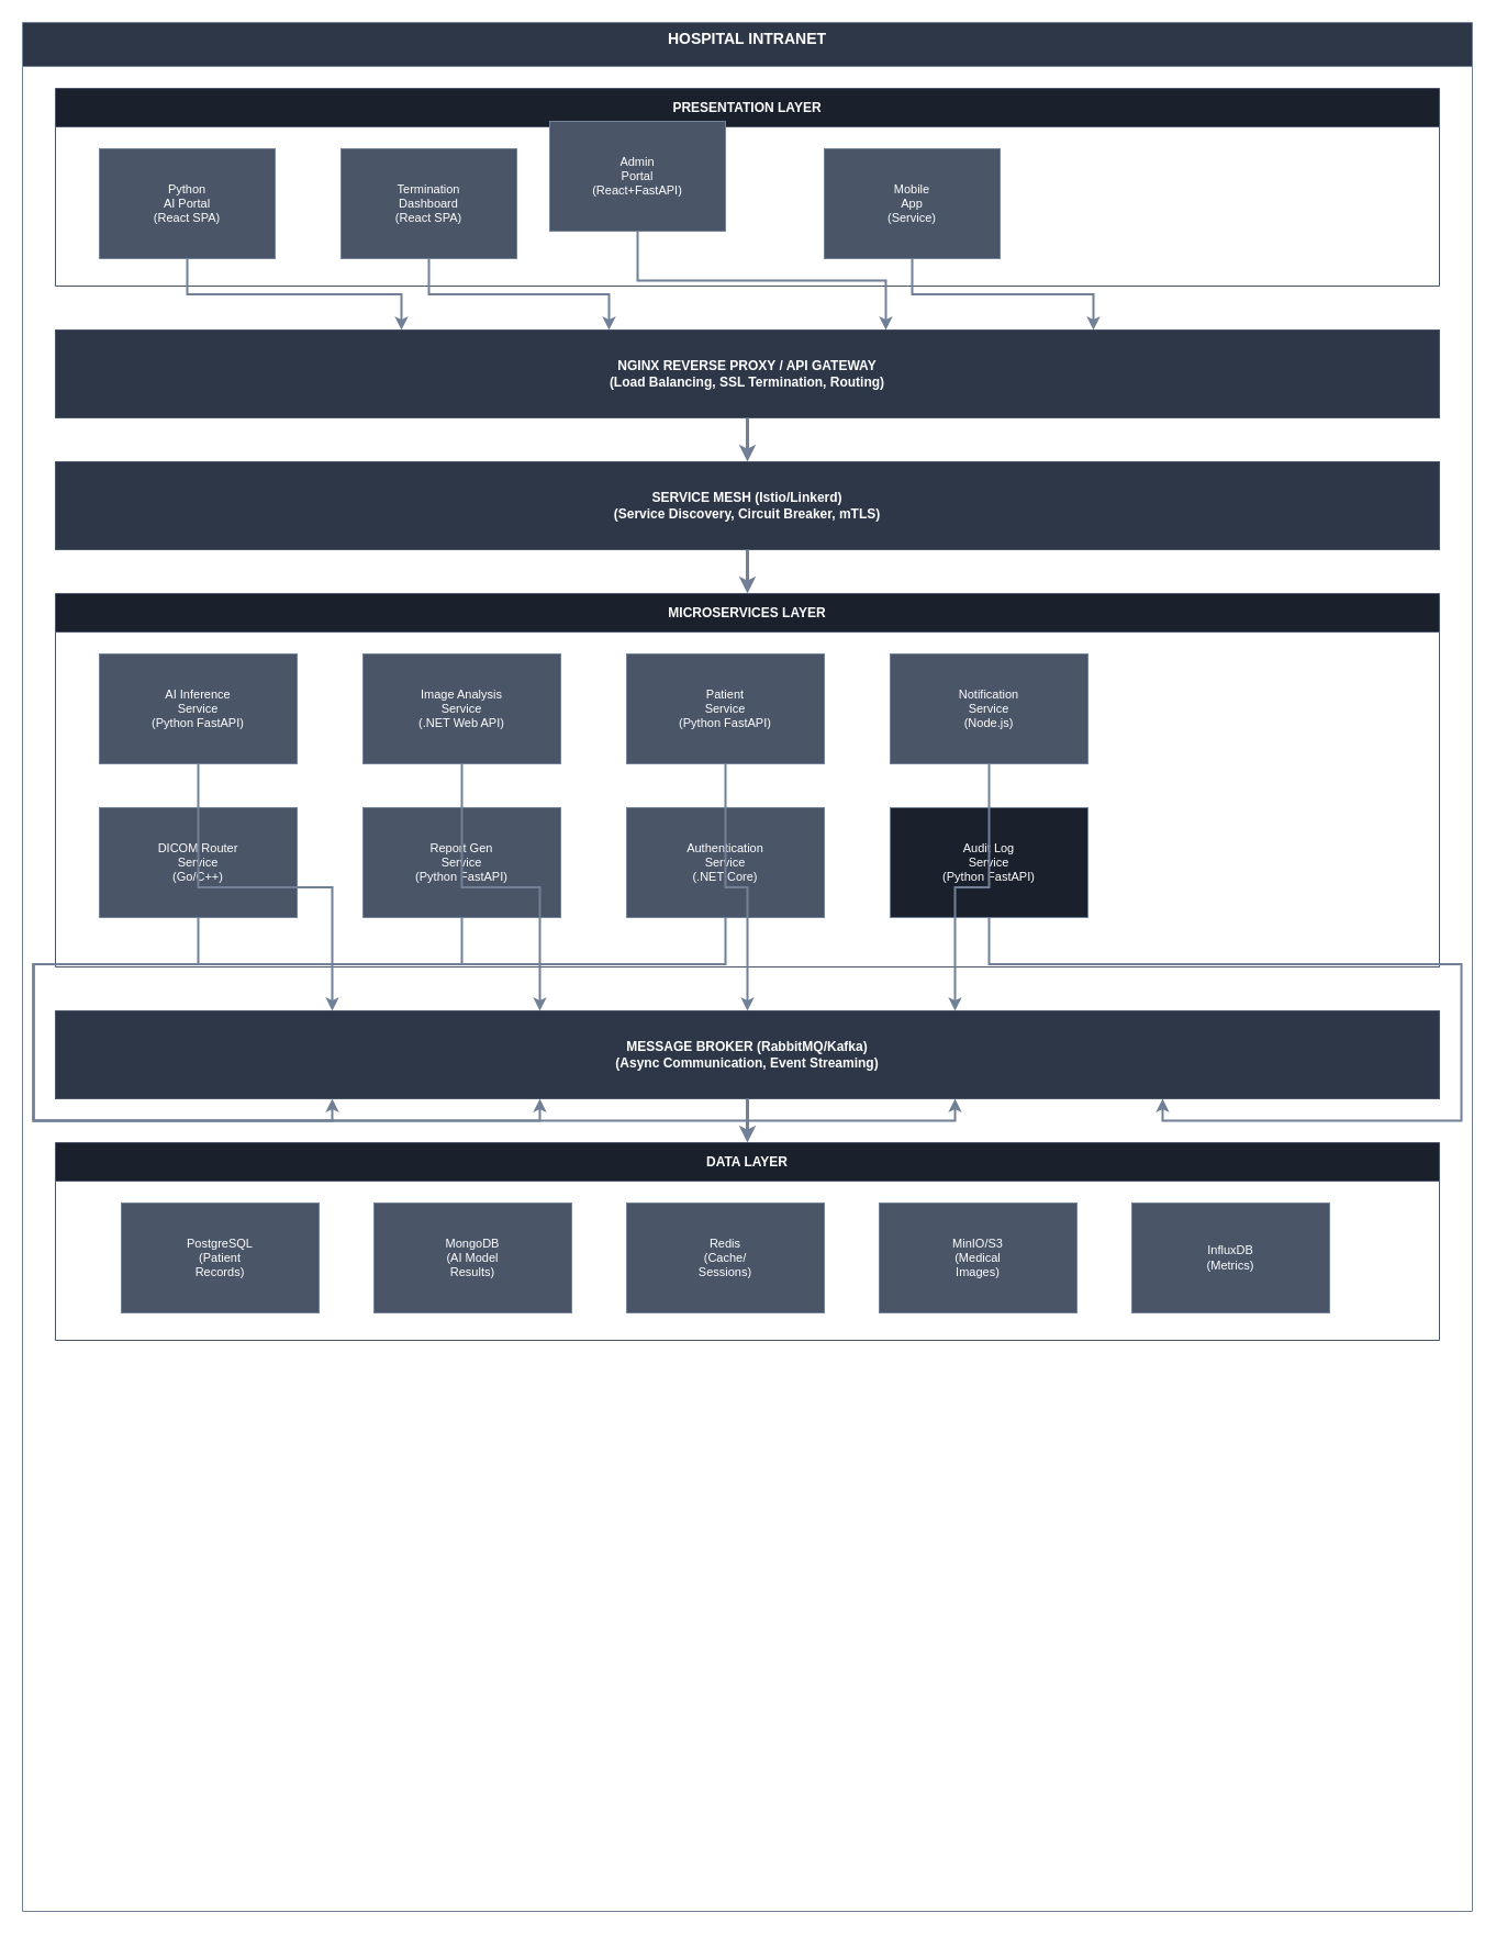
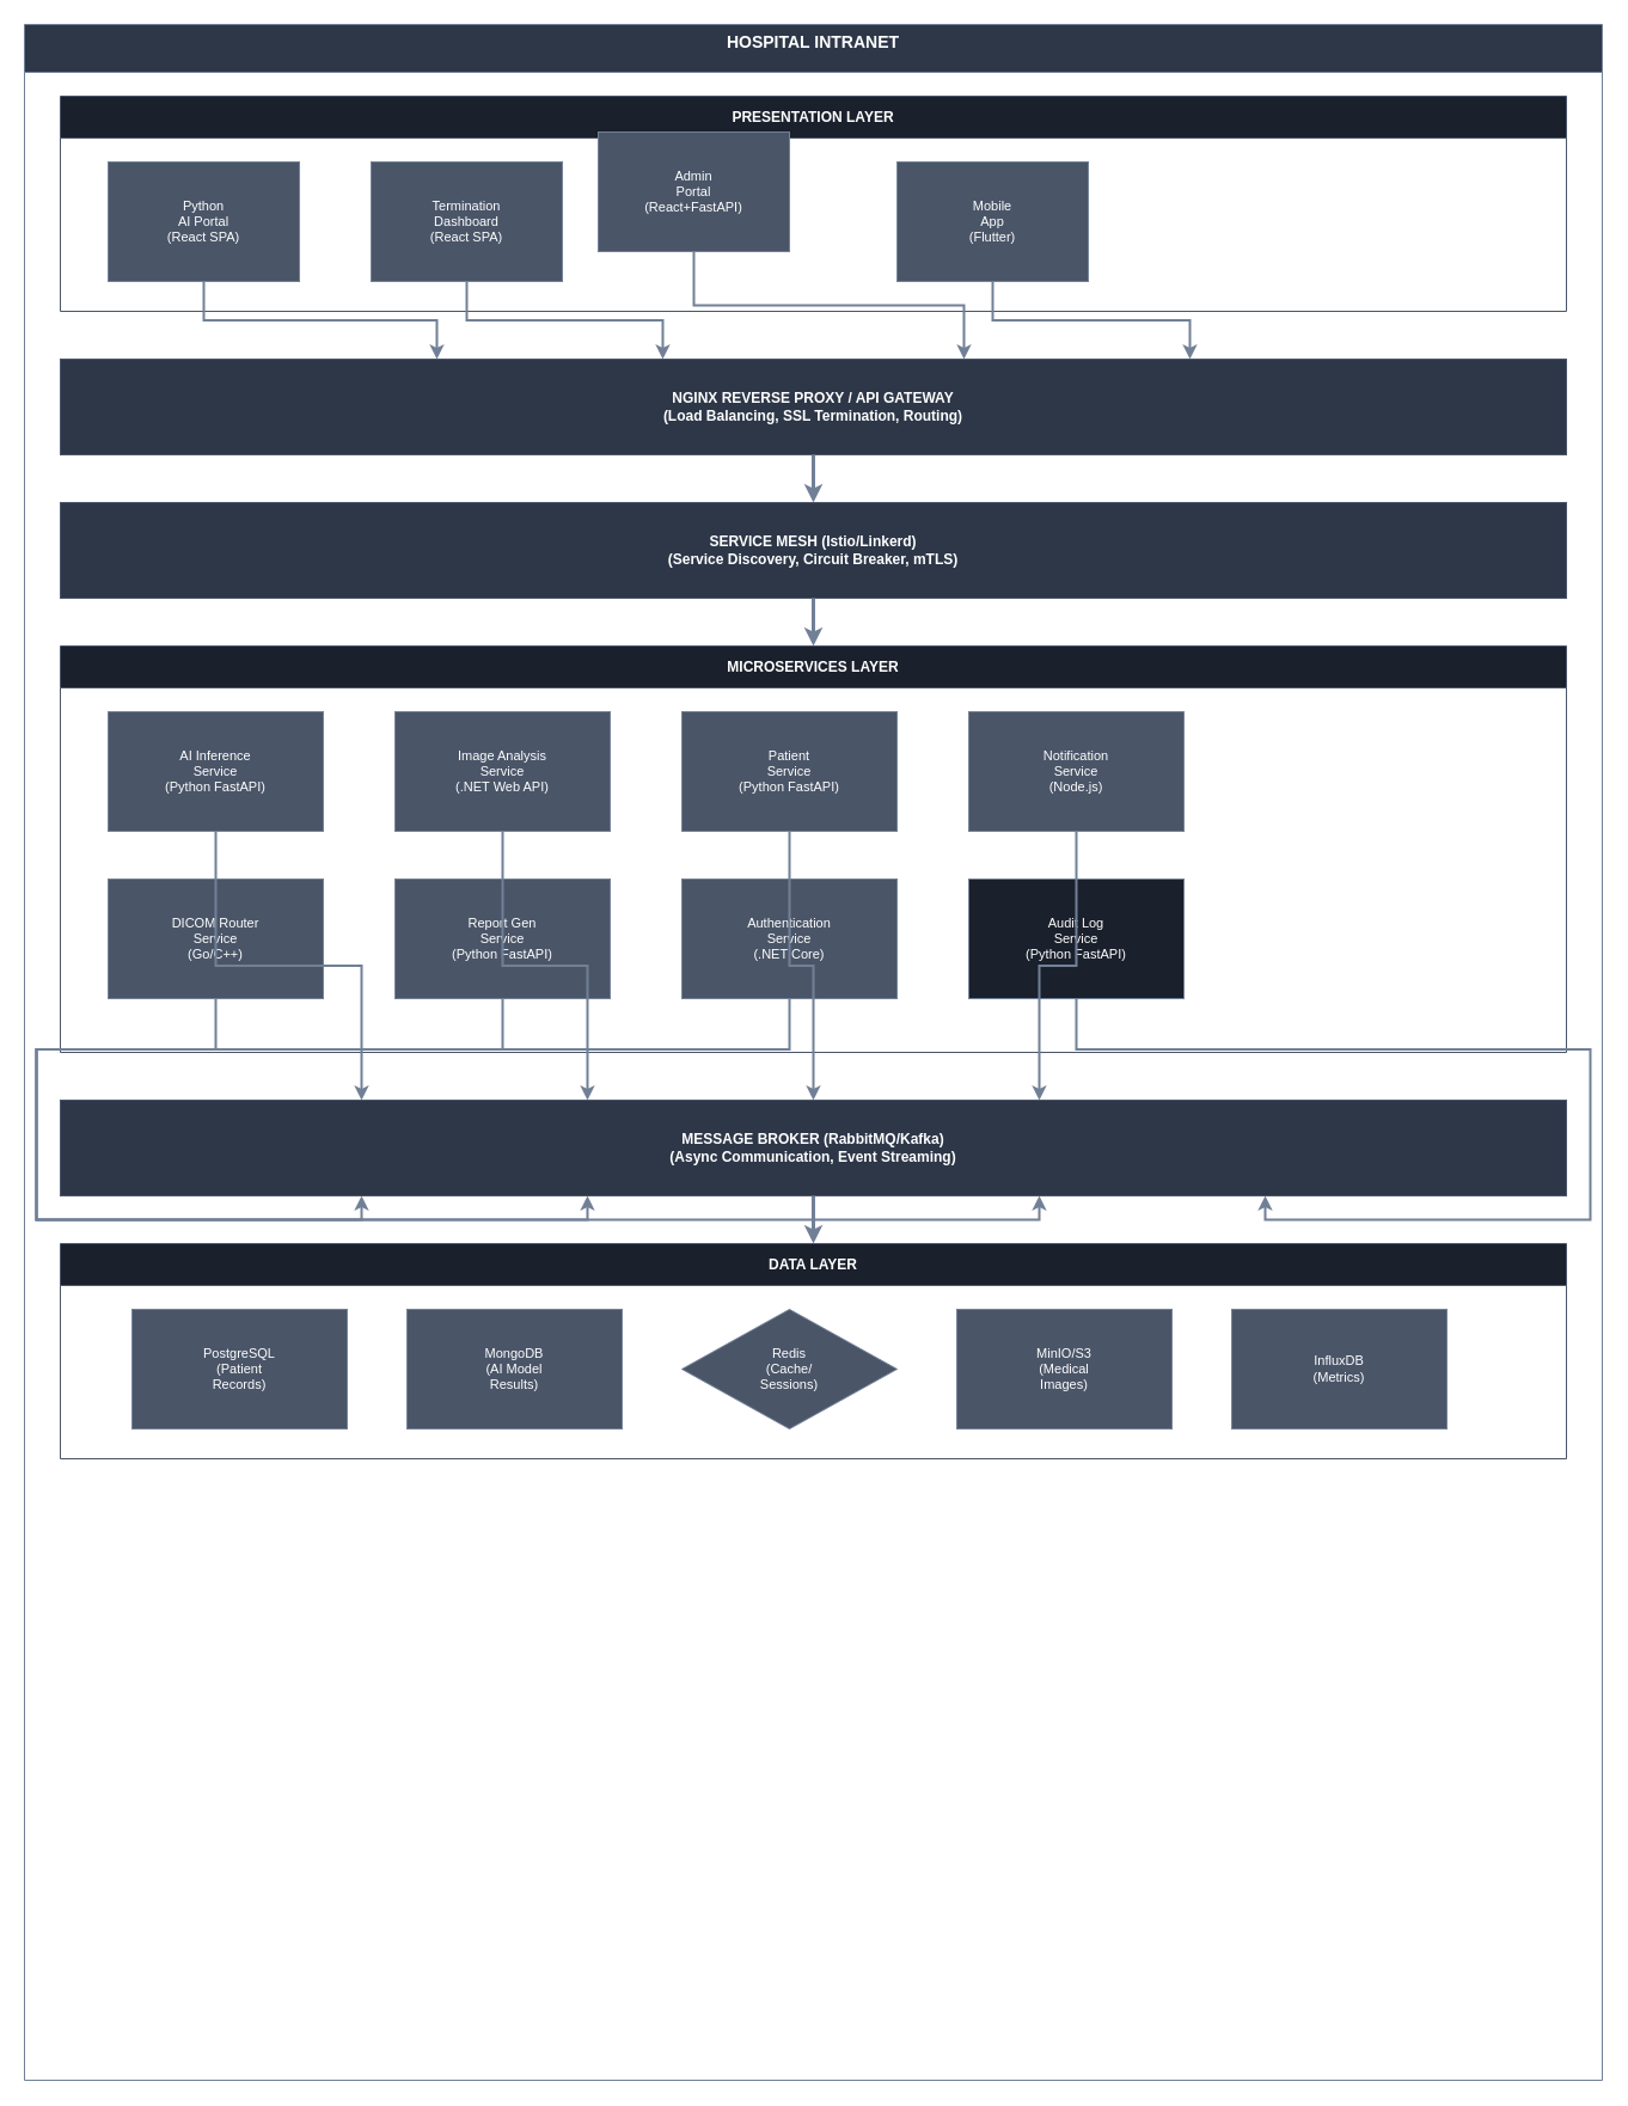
  <mxCell id="0" />
  <mxCell id="1" parent="0" />
  <mxCell id="2" value="HOSPITAL INTRANET" style="swimlane;whiteSpace=wrap;html=1;fillColor=#2d3748;strokeColor=#718096;fontColor=#FFFFFF;fontSize=14;fontStyle=1;startSize=40;horizontal=1;verticalAlign=top;" vertex="1" parent="1"><mxGeometry x="20" y="20" width="1320" height="1720" as="geometry" /></mxCell>
  <mxCell id="3" value="PRESENTATION LAYER" style="swimlane;whiteSpace=wrap;html=1;fillColor=#1a202c;strokeColor=#4a5568;fontColor=#FFFFFF;fontSize=12;fontStyle=1;startSize=35;" vertex="1" parent="2"><mxGeometry x="30" y="60" width="1260" height="180" as="geometry" /></mxCell>
  <mxCell id="4" value="Python&#10;AI Portal&#10;(React SPA)" style="rounded=0;whiteSpace=wrap;html=1;fillColor=#4a5568;strokeColor=#718096;fontColor=#FFFFFF;fontSize=11;align=center;" vertex="1" parent="3"><mxGeometry x="40" y="55" width="160" height="100" as="geometry" /></mxCell>
  <mxCell id="5" value="Termination&#10;Dashboard&#10;(React SPA)" style="rounded=0;whiteSpace=wrap;html=1;fillColor=#4a5568;strokeColor=#718096;fontColor=#FFFFFF;fontSize=11;align=center;" vertex="1" parent="3"><mxGeometry x="260" y="55" width="160" height="100" as="geometry" /></mxCell>
  <mxCell id="6" value="Admin&#10;Portal&#10;(React+FastAPI)" style="rounded=0;whiteSpace=wrap;html=1;fillColor=#4a5568;strokeColor=#718096;fontColor=#FFFFFF;fontSize=11;align=center;" vertex="1" parent="3"><mxGeometry x="450" y="30" width="160" height="100" as="geometry" /></mxCell>
- <mxCell id="7" value="Mobile&#10;App&#10;(Service)" style="rounded=0;whiteSpace=wrap;html=1;fillColor=#4a5568;strokeColor=#718096;fontColor=#FFFFFF;fontSize=11;align=center;" vertex="1" parent="3"><mxGeometry x="700" y="55" width="160" height="100" as="geometry" /></mxCell>
+ <mxCell id="7" value="Mobile&#10;App&#10;(Flutter)" style="rounded=0;whiteSpace=wrap;html=1;fillColor=#4a5568;strokeColor=#718096;fontColor=#FFFFFF;fontSize=11;align=center;" vertex="1" parent="3"><mxGeometry x="700" y="55" width="160" height="100" as="geometry" /></mxCell>
  <mxCell id="8" value="NGINX REVERSE PROXY / API GATEWAY&#10;(Load Balancing, SSL Termination, Routing)" style="rounded=0;whiteSpace=wrap;html=1;fillColor=#2d3748;strokeColor=#4a5568;fontColor=#FFFFFF;fontSize=12;fontStyle=1;align=center;" vertex="1" parent="2"><mxGeometry x="30" y="280" width="1260" height="80" as="geometry" /></mxCell>
  <mxCell id="9" value="SERVICE MESH (Istio/Linkerd)&#10;(Service Discovery, Circuit Breaker, mTLS)" style="rounded=0;whiteSpace=wrap;html=1;fillColor=#2d3748;strokeColor=#4a5568;fontColor=#FFFFFF;fontSize=12;fontStyle=1;align=center;" vertex="1" parent="2"><mxGeometry x="30" y="400" width="1260" height="80" as="geometry" /></mxCell>
  <mxCell id="10" value="MICROSERVICES LAYER" style="swimlane;whiteSpace=wrap;html=1;fillColor=#1a202c;strokeColor=#4a5568;fontColor=#FFFFFF;fontSize=12;fontStyle=1;startSize=35;" vertex="1" parent="2"><mxGeometry x="30" y="520" width="1260" height="340" as="geometry" /></mxCell>
  <mxCell id="11" value="AI Inference&#10;Service&#10;(Python FastAPI)" style="rounded=0;whiteSpace=wrap;html=1;fillColor=#4a5568;strokeColor=#718096;fontColor=#FFFFFF;fontSize=11;align=center;" vertex="1" parent="10"><mxGeometry x="40" y="55" width="180" height="100" as="geometry" /></mxCell>
  <mxCell id="12" value="Image Analysis&#10;Service&#10;(.NET Web API)" style="rounded=0;whiteSpace=wrap;html=1;fillColor=#4a5568;strokeColor=#718096;fontColor=#FFFFFF;fontSize=11;align=center;" vertex="1" parent="10"><mxGeometry x="280" y="55" width="180" height="100" as="geometry" /></mxCell>
  <mxCell id="13" value="Patient&#10;Service&#10;(Python FastAPI)" style="rounded=0;whiteSpace=wrap;html=1;fillColor=#4a5568;strokeColor=#718096;fontColor=#FFFFFF;fontSize=11;align=center;" vertex="1" parent="10"><mxGeometry x="520" y="55" width="180" height="100" as="geometry" /></mxCell>
  <mxCell id="14" value="Notification&#10;Service&#10;(Node.js)" style="rounded=0;whiteSpace=wrap;html=1;fillColor=#4a5568;strokeColor=#718096;fontColor=#FFFFFF;fontSize=11;align=center;" vertex="1" parent="10"><mxGeometry x="760" y="55" width="180" height="100" as="geometry" /></mxCell>
  <mxCell id="15" value="DICOM Router&#10;Service&#10;(Go/C++)" style="rounded=0;whiteSpace=wrap;html=1;fillColor=#4a5568;strokeColor=#718096;fontColor=#FFFFFF;fontSize=11;align=center;" vertex="1" parent="10"><mxGeometry x="40" y="195" width="180" height="100" as="geometry" /></mxCell>
  <mxCell id="16" value="Report Gen&#10;Service&#10;(Python FastAPI)" style="rounded=0;whiteSpace=wrap;html=1;fillColor=#4a5568;strokeColor=#718096;fontColor=#FFFFFF;fontSize=11;align=center;" vertex="1" parent="10"><mxGeometry x="280" y="195" width="180" height="100" as="geometry" /></mxCell>
  <mxCell id="17" value="Authentication&#10;Service&#10;(.NET Core)" style="rounded=0;whiteSpace=wrap;html=1;fillColor=#4a5568;strokeColor=#718096;fontColor=#FFFFFF;fontSize=11;align=center;" vertex="1" parent="10"><mxGeometry x="520" y="195" width="180" height="100" as="geometry" /></mxCell>
  <mxCell id="18" value="Audit Log&#10;Service&#10;(Python FastAPI)" style="rounded=0;whiteSpace=wrap;html=1;fillColor=#1a202c;strokeColor=#718096;fontColor=#FFFFFF;fontSize=11;align=center;" vertex="1" parent="10"><mxGeometry x="760" y="195" width="180" height="100" as="geometry" /></mxCell>
  <mxCell id="19" value="MESSAGE BROKER (RabbitMQ/Kafka)&#10;(Async Communication, Event Streaming)" style="rounded=0;whiteSpace=wrap;html=1;fillColor=#2d3748;strokeColor=#4a5568;fontColor=#FFFFFF;fontSize=12;fontStyle=1;align=center;" vertex="1" parent="2"><mxGeometry x="30" y="900" width="1260" height="80" as="geometry" /></mxCell>
  <mxCell id="20" value="DATA LAYER" style="swimlane;whiteSpace=wrap;html=1;fillColor=#1a202c;strokeColor=#4a5568;fontColor=#FFFFFF;fontSize=12;fontStyle=1;startSize=35;" vertex="1" parent="2"><mxGeometry x="30" y="1020" width="1260" height="180" as="geometry" /></mxCell>
  <mxCell id="21" value="PostgreSQL&#10;(Patient&#10;Records)" style="rounded=0;whiteSpace=wrap;html=1;fillColor=#4a5568;strokeColor=#718096;fontColor=#FFFFFF;fontSize=11;align=center;" vertex="1" parent="20"><mxGeometry x="60" y="55" width="180" height="100" as="geometry" /></mxCell>
  <mxCell id="22" value="MongoDB&#10;(AI Model&#10;Results)" style="rounded=0;whiteSpace=wrap;html=1;fillColor=#4a5568;strokeColor=#718096;fontColor=#FFFFFF;fontSize=11;align=center;" vertex="1" parent="20"><mxGeometry x="290" y="55" width="180" height="100" as="geometry" /></mxCell>
- <mxCell id="23" value="Redis&#10;(Cache/&#10;Sessions)" style="rounded=0;whiteSpace=wrap;html=1;fillColor=#4a5568;strokeColor=#718096;fontColor=#FFFFFF;fontSize=11;align=center;" vertex="1" parent="20"><mxGeometry x="520" y="55" width="180" height="100" as="geometry" /></mxCell>
+ <mxCell id="23" value="Redis&#10;(Cache/&#10;Sessions)" style="rhombus;whiteSpace=wrap;html=1;fillColor=#4a5568;strokeColor=#718096;fontColor=#FFFFFF;fontSize=11;align=center;" vertex="1" parent="20"><mxGeometry x="520" y="55" width="180" height="100" as="geometry" /></mxCell>
  <mxCell id="24" value="MinIO/S3&#10;(Medical&#10;Images)" style="rounded=0;whiteSpace=wrap;html=1;fillColor=#4a5568;strokeColor=#718096;fontColor=#FFFFFF;fontSize=11;align=center;" vertex="1" parent="20"><mxGeometry x="750" y="55" width="180" height="100" as="geometry" /></mxCell>
  <mxCell id="25" value="InfluxDB&#10;(Metrics)" style="rounded=0;whiteSpace=wrap;html=1;fillColor=#4a5568;strokeColor=#718096;fontColor=#FFFFFF;fontSize=11;align=center;" vertex="1" parent="20"><mxGeometry x="980" y="55" width="180" height="100" as="geometry" /></mxCell>
  <mxCell id="26" value="" style="edgeStyle=orthogonalEdgeStyle;rounded=0;orthogonalLoop=1;jettySize=auto;html=1;strokeColor=#718096;strokeWidth=2;exitX=0.5;exitY=1;entryX=0.25;entryY=0;" edge="1" parent="2" source="4" target="8"><mxGeometry relative="1" as="geometry" /></mxCell>
  <mxCell id="27" value="" style="edgeStyle=orthogonalEdgeStyle;rounded=0;orthogonalLoop=1;jettySize=auto;html=1;strokeColor=#718096;strokeWidth=2;exitX=0.5;exitY=1;entryX=0.4;entryY=0;" edge="1" parent="2" source="5" target="8"><mxGeometry relative="1" as="geometry" /></mxCell>
  <mxCell id="28" value="" style="edgeStyle=orthogonalEdgeStyle;rounded=0;orthogonalLoop=1;jettySize=auto;html=1;strokeColor=#718096;strokeWidth=2;exitX=0.5;exitY=1;entryX=0.6;entryY=0;" edge="1" parent="2" source="6" target="8"><mxGeometry relative="1" as="geometry" /></mxCell>
  <mxCell id="29" value="" style="edgeStyle=orthogonalEdgeStyle;rounded=0;orthogonalLoop=1;jettySize=auto;html=1;strokeColor=#718096;strokeWidth=2;exitX=0.5;exitY=1;entryX=0.75;entryY=0;" edge="1" parent="2" source="7" target="8"><mxGeometry relative="1" as="geometry" /></mxCell>
  <mxCell id="30" value="" style="edgeStyle=orthogonalEdgeStyle;rounded=0;orthogonalLoop=1;jettySize=auto;html=1;strokeColor=#718096;strokeWidth=3;exitX=0.5;exitY=1;entryX=0.5;entryY=0;" edge="1" parent="2" source="8" target="9"><mxGeometry relative="1" as="geometry" /></mxCell>
  <mxCell id="31" value="" style="edgeStyle=orthogonalEdgeStyle;rounded=0;orthogonalLoop=1;jettySize=auto;html=1;strokeColor=#718096;strokeWidth=3;exitX=0.5;exitY=1;entryX=0.5;entryY=0;" edge="1" parent="2" source="9" target="10"><mxGeometry relative="1" as="geometry" /></mxCell>
  <mxCell id="32" value="" style="edgeStyle=orthogonalEdgeStyle;rounded=0;orthogonalLoop=1;jettySize=auto;html=1;strokeColor=#718096;strokeWidth=2;exitX=0.5;exitY=1;entryX=0.2;entryY=0;" edge="1" parent="2" source="11" target="19"><mxGeometry relative="1" as="geometry" /></mxCell>
  <mxCell id="33" value="" style="edgeStyle=orthogonalEdgeStyle;rounded=0;orthogonalLoop=1;jettySize=auto;html=1;strokeColor=#718096;strokeWidth=2;exitX=0.5;exitY=1;entryX=0.35;entryY=0;" edge="1" parent="2" source="12" target="19"><mxGeometry relative="1" as="geometry" /></mxCell>
  <mxCell id="34" value="" style="edgeStyle=orthogonalEdgeStyle;rounded=0;orthogonalLoop=1;jettySize=auto;html=1;strokeColor=#718096;strokeWidth=2;exitX=0.5;exitY=1;entryX=0.5;entryY=0;" edge="1" parent="2" source="13" target="19"><mxGeometry relative="1" as="geometry" /></mxCell>
  <mxCell id="35" value="" style="edgeStyle=orthogonalEdgeStyle;rounded=0;orthogonalLoop=1;jettySize=auto;html=1;strokeColor=#718096;strokeWidth=2;exitX=0.5;exitY=1;entryX=0.65;entryY=0;" edge="1" parent="2" source="14" target="19"><mxGeometry relative="1" as="geometry" /></mxCell>
  <mxCell id="36" value="" style="edgeStyle=orthogonalEdgeStyle;rounded=0;orthogonalLoop=1;jettySize=auto;html=1;strokeColor=#718096;strokeWidth=2;exitX=0.5;exitY=1;entryX=0.2;entryY=1;" edge="1" parent="2" source="15" target="19"><mxGeometry relative="1" as="geometry" /></mxCell>
  <mxCell id="37" value="" style="edgeStyle=orthogonalEdgeStyle;rounded=0;orthogonalLoop=1;jettySize=auto;html=1;strokeColor=#718096;strokeWidth=2;exitX=0.5;exitY=1;entryX=0.35;entryY=1;" edge="1" parent="2" source="16" target="19"><mxGeometry relative="1" as="geometry" /></mxCell>
  <mxCell id="38" value="" style="edgeStyle=orthogonalEdgeStyle;rounded=0;orthogonalLoop=1;jettySize=auto;html=1;strokeColor=#718096;strokeWidth=2;exitX=0.5;exitY=1;entryX=0.65;entryY=1;" edge="1" parent="2" source="17" target="19"><mxGeometry relative="1" as="geometry" /></mxCell>
  <mxCell id="39" value="" style="edgeStyle=orthogonalEdgeStyle;rounded=0;orthogonalLoop=1;jettySize=auto;html=1;strokeColor=#718096;strokeWidth=2;exitX=0.5;exitY=1;entryX=0.8;entryY=1;" edge="1" parent="2" source="18" target="19"><mxGeometry relative="1" as="geometry" /></mxCell>
  <mxCell id="40" value="" style="edgeStyle=orthogonalEdgeStyle;rounded=0;orthogonalLoop=1;jettySize=auto;html=1;strokeColor=#718096;strokeWidth=3;exitX=0.5;exitY=1;entryX=0.5;entryY=0;" edge="1" parent="2" source="19" target="20"><mxGeometry relative="1" as="geometry" /></mxCell>
